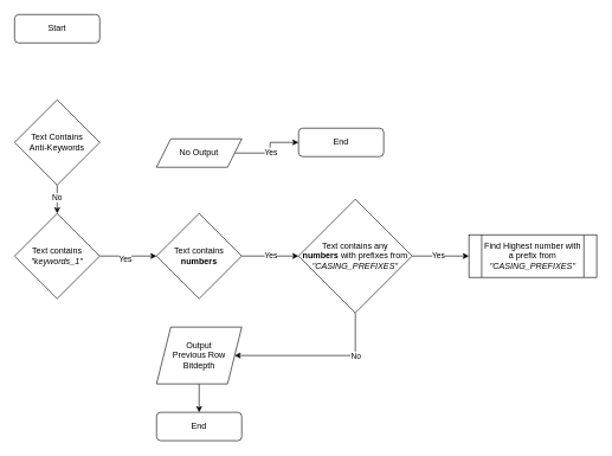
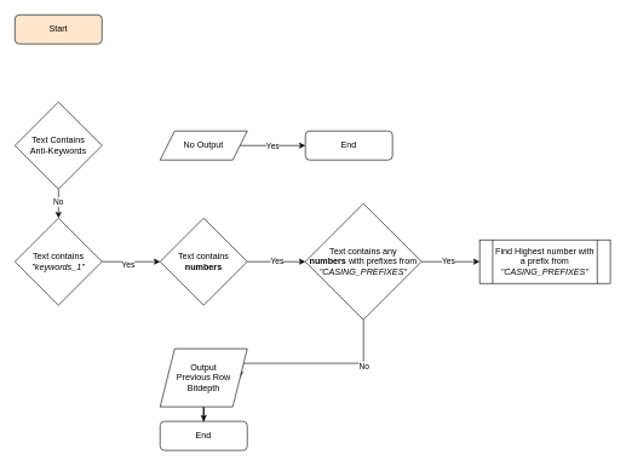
  <mxCell id="0" />
  <mxCell id="1" parent="0" />
- <mxCell id="2" value="Start" style="rounded=1;whiteSpace=wrap;html=1;" vertex="1" parent="1"><mxGeometry x="20" y="20" width="120" height="40" as="geometry" /></mxCell>
+ <mxCell id="2" value="Start" style="rounded=1;whiteSpace=wrap;html=1;fillColor=#ffe6cc;" vertex="1" parent="1"><mxGeometry x="20" y="20" width="120" height="40" as="geometry" /></mxCell>
  <mxCell id="3" value="" style="edgeStyle=orthogonalEdgeStyle;rounded=0;orthogonalLoop=1;jettySize=auto;html=1;" edge="1" parent="1" source="5" target="9"><mxGeometry relative="1" as="geometry" /></mxCell>
  <mxCell id="4" value="No" style="edgeLabel;html=1;align=center;verticalAlign=middle;resizable=0;points=[];" vertex="1" connectable="0" parent="3"><mxGeometry x="-0.133" y="-1" relative="1" as="geometry"><mxPoint as="offset" /></mxGeometry></mxCell>
  <mxCell id="5" value="Text Contains &lt;br&gt;Anti-Keywords" style="rhombus;whiteSpace=wrap;html=1;" vertex="1" parent="1"><mxGeometry x="20" y="140" width="120" height="120" as="geometry" /></mxCell>
  <mxCell id="6" value="End" style="rounded=1;whiteSpace=wrap;html=1;" vertex="1" parent="1"><mxGeometry x="420" y="180" width="120" height="40" as="geometry" /></mxCell>
  <mxCell id="7" value="" style="edgeStyle=orthogonalEdgeStyle;rounded=0;orthogonalLoop=1;jettySize=auto;html=1;" edge="1" parent="1" source="9" target="12"><mxGeometry relative="1" as="geometry" /></mxCell>
  <mxCell id="8" value="Yes" style="edgeLabel;html=1;align=center;verticalAlign=middle;resizable=0;points=[];" vertex="1" connectable="0" parent="7"><mxGeometry x="-0.128" y="-3" relative="1" as="geometry"><mxPoint as="offset" /></mxGeometry></mxCell>
  <mxCell id="9" value="Text contains &lt;br&gt;&lt;i&gt;&quot;keywords_1&quot;&lt;/i&gt;" style="rhombus;whiteSpace=wrap;html=1;" vertex="1" parent="1"><mxGeometry x="20" y="300" width="120" height="120" as="geometry" /></mxCell>
  <mxCell id="10" value="" style="edgeStyle=orthogonalEdgeStyle;rounded=0;orthogonalLoop=1;jettySize=auto;html=1;" edge="1" parent="1" source="12" target="18"><mxGeometry relative="1" as="geometry" /></mxCell>
  <mxCell id="11" value="Yes" style="edgeLabel;html=1;align=center;verticalAlign=middle;resizable=0;points=[];" vertex="1" connectable="0" parent="10"><mxGeometry x="-0.006" y="1" relative="1" as="geometry"><mxPoint as="offset" /></mxGeometry></mxCell>
  <mxCell id="12" value="Text contains &lt;br&gt;&lt;b&gt;numbers&lt;/b&gt;" style="rhombus;whiteSpace=wrap;html=1;" vertex="1" parent="1"><mxGeometry x="220" y="300" width="120" height="120" as="geometry" /></mxCell>
  <mxCell id="13" value="End" style="rounded=1;whiteSpace=wrap;html=1;" vertex="1" parent="1"><mxGeometry x="220" y="580" width="120" height="40" as="geometry" /></mxCell>
  <mxCell id="14" value="" style="edgeStyle=orthogonalEdgeStyle;rounded=0;orthogonalLoop=1;jettySize=auto;html=1;" edge="1" parent="1" source="18" target="24"><mxGeometry relative="1" as="geometry" /></mxCell>
  <mxCell id="15" value="Yes" style="edgeLabel;html=1;align=center;verticalAlign=middle;resizable=0;points=[];" vertex="1" connectable="0" parent="14"><mxGeometry x="-0.089" y="2" relative="1" as="geometry"><mxPoint as="offset" /></mxGeometry></mxCell>
  <mxCell id="16" style="edgeStyle=orthogonalEdgeStyle;rounded=0;orthogonalLoop=1;jettySize=auto;html=1;entryX=1;entryY=0.5;entryDx=0;entryDy=0;" edge="1" parent="1" source="18" target="23"><mxGeometry relative="1" as="geometry"><mxPoint x="500" y="500" as="targetPoint" /><Array as="points"><mxPoint x="500" y="500" /></Array></mxGeometry></mxCell>
  <mxCell id="17" value="No" style="edgeLabel;html=1;align=center;verticalAlign=middle;resizable=0;points=[];" vertex="1" connectable="0" parent="16"><mxGeometry x="-0.728" relative="1" as="geometry"><mxPoint y="29" as="offset" /></mxGeometry></mxCell>
  <mxCell id="18" value="Text contains any &lt;br&gt;&lt;b&gt;numbers &lt;/b&gt;with prefixes from&lt;br&gt;&lt;i&gt;&quot;CASING_PREFIXES&quot;&lt;/i&gt;" style="rhombus;whiteSpace=wrap;html=1;" vertex="1" parent="1"><mxGeometry x="420" y="280" width="160" height="160" as="geometry" /></mxCell>
  <mxCell id="19" value="" style="edgeStyle=orthogonalEdgeStyle;rounded=0;orthogonalLoop=1;jettySize=auto;html=1;" edge="1" parent="1" source="21" target="6"><mxGeometry relative="1" as="geometry" /></mxCell>
  <mxCell id="20" value="Yes" style="edgeLabel;html=1;align=center;verticalAlign=middle;resizable=0;points=[];" vertex="1" connectable="0" parent="19"><mxGeometry x="-0.019" relative="1" as="geometry"><mxPoint as="offset" /></mxGeometry></mxCell>
- <mxCell id="21" value="No Output" style="shape=parallelogram;perimeter=parallelogramPerimeter;whiteSpace=wrap;html=1;fixedSize=1;" vertex="1" parent="1"><mxGeometry x="220" y="195" width="120" height="40" as="geometry" /></mxCell>
+ <mxCell id="21" value="No Output" style="shape=parallelogram;perimeter=parallelogramPerimeter;whiteSpace=wrap;html=1;fixedSize=1;" vertex="1" parent="1"><mxGeometry x="220" y="180" width="120" height="40" as="geometry" /></mxCell>
  <mxCell id="22" value="" style="edgeStyle=orthogonalEdgeStyle;rounded=0;orthogonalLoop=1;jettySize=auto;html=1;" edge="1" parent="1" source="23" target="13"><mxGeometry relative="1" as="geometry" /></mxCell>
- <mxCell id="23" value="Output &lt;br style=&quot;font-size: 12px;&quot;&gt;Previous Row Bitdepth" style="shape=parallelogram;perimeter=parallelogramPerimeter;whiteSpace=wrap;html=1;fixedSize=1;fontSize=12;" vertex="1" parent="1"><mxGeometry x="220" y="460" width="120" height="80" as="geometry" /></mxCell>
+ <mxCell id="23" value="Output &lt;br style=&quot;font-size: 12px;&quot;&gt;Previous Row Bitdepth" style="shape=parallelogram;perimeter=parallelogramPerimeter;whiteSpace=wrap;html=1;fixedSize=1;fontSize=12;" vertex="1" parent="1"><mxGeometry x="220" y="480" width="120" height="80" as="geometry" /></mxCell>
  <mxCell id="24" value="Find Highest number with a prefix from &lt;i&gt;&quot;CASING_PREFIXES&quot;&lt;/i&gt;" style="shape=process;whiteSpace=wrap;html=1;backgroundOutline=1;" vertex="1" parent="1"><mxGeometry x="660" y="330" width="180" height="60" as="geometry" /></mxCell>
